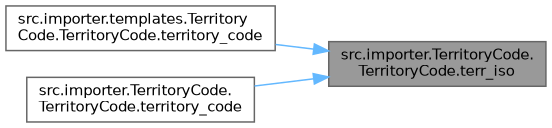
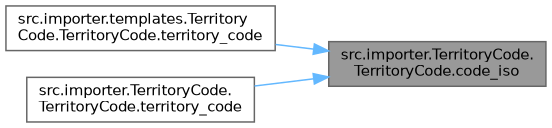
  digraph {
    rankdir=RL
    fontname="DejaVu Sans"
    node [color=grey40 fillcolor=white fontname="DejaVu Sans" fontsize=10 shape=box style=filled]
    edge [color=steelblue1 dir=back fontname="DejaVu Sans" fontsize=10 labelfontname=Helvetica labelfontsize=10 style=solid]
-   n1 [color=gray40 fillcolor=grey60 fontcolor=black height=0.2 label="src.importer.TerritoryCode.\lTerritoryCode.terr_iso" width=0.4]
+   n1 [color=gray40 fillcolor=grey60 fontcolor=black height=0.2 label="src.importer.TerritoryCode.\lTerritoryCode.code_iso" width=0.4]
    n2 [height=0.2 label="src.importer.templates.Territory\lCode.TerritoryCode.territory_code" width=0.4]
    n3 [height=0.2 label="src.importer.TerritoryCode.\lTerritoryCode.territory_code" width=0.4]
    n1 -> n2
    n1 -> n3
  }
